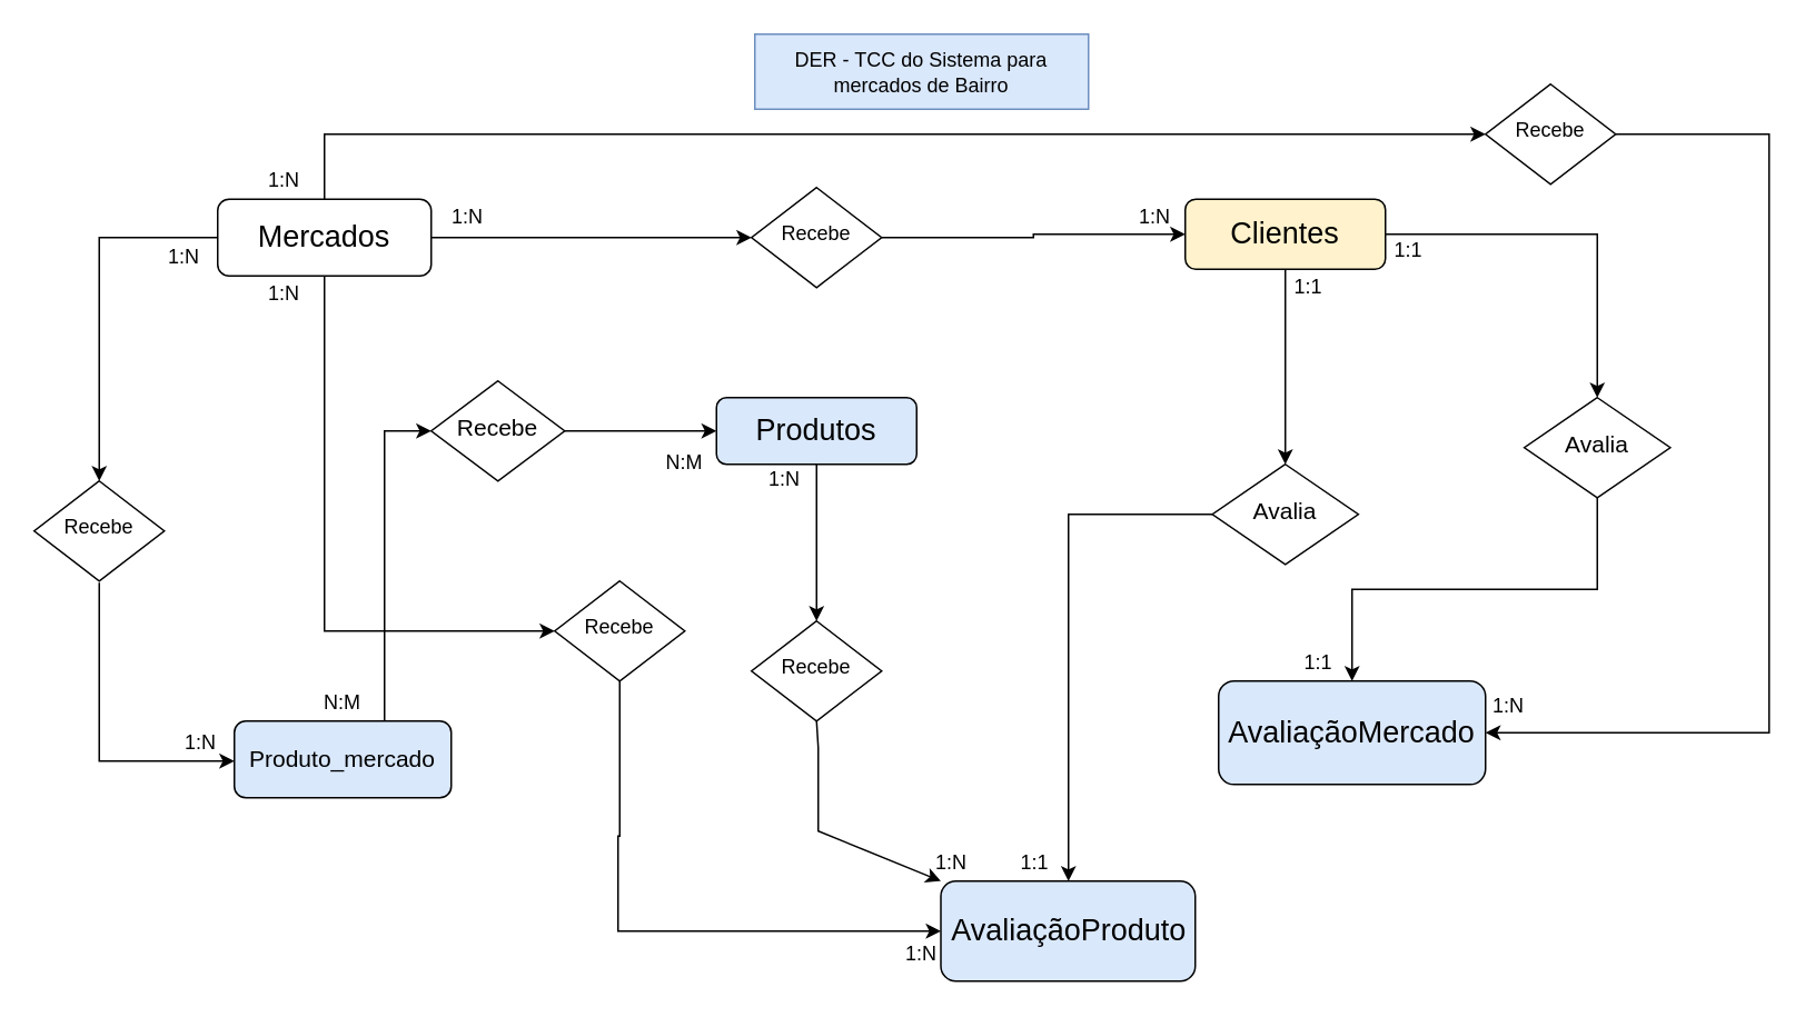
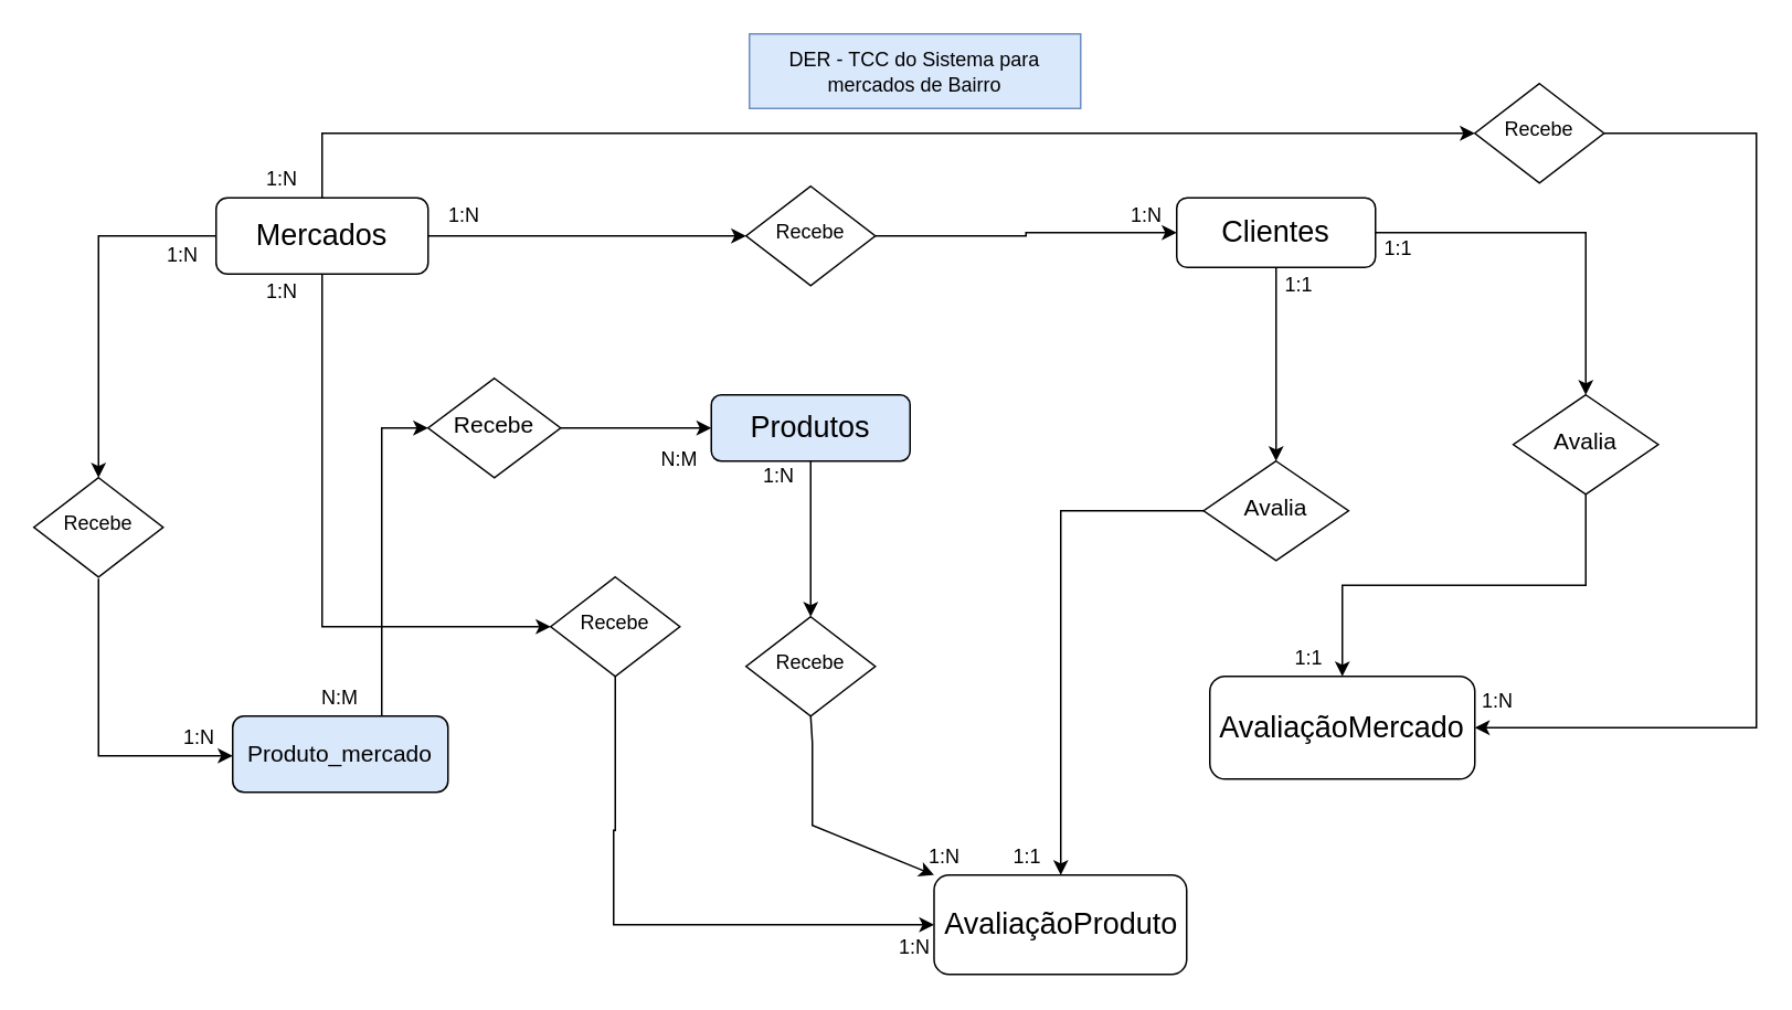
  <mxCell id="0" />
  <mxCell id="1" parent="0" />
  <mxCell id="2" style="edgeStyle=orthogonalEdgeStyle;rounded=0;orthogonalLoop=1;jettySize=auto;html=1;entryX=0.5;entryY=0;entryDx=0;entryDy=0;" parent="1" source="6" target="31" edge="1"><mxGeometry relative="1" as="geometry" /></mxCell>
  <mxCell id="3" style="edgeStyle=orthogonalEdgeStyle;rounded=0;orthogonalLoop=1;jettySize=auto;html=1;" parent="1" source="6" target="26" edge="1"><mxGeometry relative="1" as="geometry"><mxPoint x="280" y="378" as="targetPoint" /><Array as="points"><mxPoint x="194" y="378" /></Array></mxGeometry></mxCell>
  <mxCell id="4" style="edgeStyle=orthogonalEdgeStyle;rounded=0;orthogonalLoop=1;jettySize=auto;html=1;entryX=0;entryY=0.5;entryDx=0;entryDy=0;" parent="1" source="6" target="23" edge="1"><mxGeometry relative="1" as="geometry" /></mxCell>
  <mxCell id="5" style="edgeStyle=orthogonalEdgeStyle;rounded=0;orthogonalLoop=1;jettySize=auto;html=1;exitX=0.5;exitY=0;exitDx=0;exitDy=0;entryX=0;entryY=0.5;entryDx=0;entryDy=0;" edge="1" parent="1" source="6" target="47"><mxGeometry relative="1" as="geometry"><mxPoint x="690" y="48" as="targetPoint" /></mxGeometry></mxCell>
  <mxCell id="6" value="&lt;font style=&quot;font-size: 18px;&quot;&gt;Mercados&lt;/font&gt;" style="rounded=1;whiteSpace=wrap;html=1;fontSize=12;glass=0;strokeWidth=1;shadow=0;" parent="1" vertex="1"><mxGeometry x="130" y="119" width="128" height="46" as="geometry" /></mxCell>
  <mxCell id="7" style="edgeStyle=orthogonalEdgeStyle;rounded=0;orthogonalLoop=1;jettySize=auto;html=1;" parent="1" source="8" target="9" edge="1"><mxGeometry relative="1" as="geometry"><Array as="points"><mxPoint x="640" y="308" /></Array></mxGeometry></mxCell>
  <mxCell id="8" value="&lt;font style=&quot;font-size: 14px;&quot;&gt;Avalia&lt;/font&gt;" style="rhombus;whiteSpace=wrap;html=1;shadow=0;fontFamily=Helvetica;fontSize=12;align=center;strokeWidth=1;spacing=6;spacingTop=-4;" parent="1" vertex="1"><mxGeometry x="726.25" y="278" width="87.5" height="60" as="geometry" /></mxCell>
- <mxCell id="9" value="&lt;font style=&quot;font-size: 18px;&quot;&gt;AvaliaçãoProduto&lt;/font&gt;" style="rounded=1;whiteSpace=wrap;html=1;fontSize=12;glass=0;strokeWidth=1;shadow=0;fillColor=#dae8fc;" parent="1" vertex="1"><mxGeometry x="563.5" y="528" width="152.5" height="60" as="geometry" /></mxCell>
+ <mxCell id="9" value="&lt;font style=&quot;font-size: 18px;&quot;&gt;AvaliaçãoProduto&lt;/font&gt;" style="rounded=1;whiteSpace=wrap;html=1;fontSize=12;glass=0;strokeWidth=1;shadow=0;" parent="1" vertex="1"><mxGeometry x="563.5" y="528" width="152.5" height="60" as="geometry" /></mxCell>
  <mxCell id="10" style="edgeStyle=orthogonalEdgeStyle;rounded=0;orthogonalLoop=1;jettySize=auto;html=1;entryX=0;entryY=0.5;entryDx=0;entryDy=0;" parent="1" source="11" target="15" edge="1"><mxGeometry relative="1" as="geometry" /></mxCell>
  <mxCell id="11" value="&lt;font style=&quot;font-size: 14px;&quot;&gt;Recebe&lt;/font&gt;" style="rhombus;whiteSpace=wrap;html=1;shadow=0;fontFamily=Helvetica;fontSize=12;align=center;strokeWidth=1;spacing=6;spacingTop=-4;" parent="1" vertex="1"><mxGeometry x="258" y="228" width="80" height="60" as="geometry" /></mxCell>
  <mxCell id="12" style="edgeStyle=orthogonalEdgeStyle;rounded=0;orthogonalLoop=1;jettySize=auto;html=1;entryX=0;entryY=0.5;entryDx=0;entryDy=0;" parent="1" source="13" target="11" edge="1"><mxGeometry relative="1" as="geometry"><Array as="points"><mxPoint x="230" y="258" /></Array></mxGeometry></mxCell>
  <mxCell id="13" value="&lt;font style=&quot;font-size: 14px;&quot;&gt;Produto_mercado&lt;/font&gt;" style="rounded=1;whiteSpace=wrap;html=1;fontSize=12;glass=0;strokeWidth=1;shadow=0;fillColor=#dae8fc;" parent="1" vertex="1"><mxGeometry x="140" y="432" width="130" height="46" as="geometry" /></mxCell>
  <mxCell id="14" style="edgeStyle=orthogonalEdgeStyle;rounded=0;orthogonalLoop=1;jettySize=auto;html=1;exitX=0.5;exitY=1;exitDx=0;exitDy=0;entryX=0.5;entryY=0;entryDx=0;entryDy=0;" edge="1" parent="1" source="15" target="24"><mxGeometry relative="1" as="geometry" /></mxCell>
  <mxCell id="15" value="&lt;font style=&quot;font-size: 18px;&quot;&gt;Produtos&lt;/font&gt;" style="rounded=1;whiteSpace=wrap;html=1;fontSize=12;glass=0;strokeWidth=1;shadow=0;fillColor=#dae8fc;" parent="1" vertex="1"><mxGeometry x="429" y="238" width="120" height="40" as="geometry" /></mxCell>
  <mxCell id="16" style="edgeStyle=orthogonalEdgeStyle;rounded=0;orthogonalLoop=1;jettySize=auto;html=1;entryX=0.5;entryY=0;entryDx=0;entryDy=0;" parent="1" source="17" target="8" edge="1"><mxGeometry relative="1" as="geometry" /></mxCell>
- <mxCell id="17" value="&lt;font style=&quot;font-size: 18px;&quot;&gt;Clientes&lt;/font&gt;" style="rounded=1;whiteSpace=wrap;html=1;fillColor=#fff2cc;" parent="1" vertex="1"><mxGeometry x="710" y="119" width="120" height="42" as="geometry" /></mxCell>
+ <mxCell id="17" value="&lt;font style=&quot;font-size: 18px;&quot;&gt;Clientes&lt;/font&gt;" style="rounded=1;whiteSpace=wrap;html=1;" parent="1" vertex="1"><mxGeometry x="710" y="119" width="120" height="42" as="geometry" /></mxCell>
  <mxCell id="18" value="DER - TCC do Sistema para mercados de Bairro" style="text;html=1;align=center;verticalAlign=middle;whiteSpace=wrap;rounded=0;fillColor=#dae8fc;strokeColor=#6c8ebf;" parent="1" vertex="1"><mxGeometry x="452" y="20" width="200" height="45" as="geometry" /></mxCell>
  <mxCell id="19" value="1:N" style="text;html=1;align=center;verticalAlign=middle;whiteSpace=wrap;rounded=0;" parent="1" vertex="1"><mxGeometry x="250" y="119" width="60" height="22" as="geometry" /></mxCell>
  <mxCell id="20" value="1:N" style="text;html=1;align=center;verticalAlign=middle;whiteSpace=wrap;rounded=0;" parent="1" vertex="1"><mxGeometry x="668" y="119" width="48" height="22" as="geometry" /></mxCell>
  <mxCell id="21" value="N:M" style="text;html=1;align=center;verticalAlign=middle;whiteSpace=wrap;rounded=0;" parent="1" vertex="1"><mxGeometry x="175" y="410" width="60" height="22" as="geometry" /></mxCell>
  <mxCell id="22" style="edgeStyle=orthogonalEdgeStyle;rounded=0;orthogonalLoop=1;jettySize=auto;html=1;" parent="1" source="23" target="17" edge="1"><mxGeometry relative="1" as="geometry" /></mxCell>
  <mxCell id="23" value="Recebe" style="rhombus;whiteSpace=wrap;html=1;shadow=0;fontFamily=Helvetica;fontSize=12;align=center;strokeWidth=1;spacing=6;spacingTop=-4;" parent="1" vertex="1"><mxGeometry x="450" y="112" width="78" height="60" as="geometry" /></mxCell>
  <mxCell id="24" value="Recebe" style="rhombus;whiteSpace=wrap;html=1;shadow=0;fontFamily=Helvetica;fontSize=12;align=center;strokeWidth=1;spacing=6;spacingTop=-4;" parent="1" vertex="1"><mxGeometry x="450" y="372" width="78" height="60" as="geometry" /></mxCell>
  <mxCell id="25" style="edgeStyle=orthogonalEdgeStyle;rounded=0;orthogonalLoop=1;jettySize=auto;html=1;entryX=0;entryY=0.5;entryDx=0;entryDy=0;exitX=0.5;exitY=1;exitDx=0;exitDy=0;" parent="1" source="26" target="9" edge="1"><mxGeometry relative="1" as="geometry"><mxPoint x="630" y="498" as="targetPoint" /><mxPoint x="380" y="428" as="sourcePoint" /><Array as="points"><mxPoint x="370" y="501" /></Array></mxGeometry></mxCell>
  <mxCell id="26" value="Recebe" style="rhombus;whiteSpace=wrap;html=1;shadow=0;fontFamily=Helvetica;fontSize=12;align=center;strokeWidth=1;spacing=6;spacingTop=-4;" parent="1" vertex="1"><mxGeometry x="332" y="348" width="78" height="60" as="geometry" /></mxCell>
  <mxCell id="27" value="N:M" style="text;html=1;align=center;verticalAlign=middle;whiteSpace=wrap;rounded=0;" parent="1" vertex="1"><mxGeometry x="380" y="266" width="60" height="22" as="geometry" /></mxCell>
  <mxCell id="28" value="1:N" style="text;html=1;align=center;verticalAlign=middle;whiteSpace=wrap;rounded=0;" parent="1" vertex="1"><mxGeometry x="140" y="165" width="60" height="22" as="geometry" /></mxCell>
  <mxCell id="29" value="1:N" style="text;html=1;align=center;verticalAlign=middle;whiteSpace=wrap;rounded=0;" parent="1" vertex="1"><mxGeometry x="540" y="506" width="60" height="22" as="geometry" /></mxCell>
  <mxCell id="30" style="edgeStyle=orthogonalEdgeStyle;rounded=0;orthogonalLoop=1;jettySize=auto;html=1;entryX=0;entryY=0.5;entryDx=0;entryDy=0;" parent="1" edge="1"><mxGeometry relative="1" as="geometry"><mxPoint x="59" y="349" as="sourcePoint" /><mxPoint x="140" y="456" as="targetPoint" /><Array as="points"><mxPoint x="59" y="456" /></Array></mxGeometry></mxCell>
  <mxCell id="31" value="Recebe" style="rhombus;whiteSpace=wrap;html=1;shadow=0;fontFamily=Helvetica;fontSize=12;align=center;strokeWidth=1;spacing=6;spacingTop=-4;" parent="1" vertex="1"><mxGeometry x="20" y="288" width="78" height="60" as="geometry" /></mxCell>
  <mxCell id="32" value="1:1" style="text;html=1;align=center;verticalAlign=middle;whiteSpace=wrap;rounded=0;" parent="1" vertex="1"><mxGeometry x="590" y="506" width="60" height="22" as="geometry" /></mxCell>
  <mxCell id="33" value="1:N" style="text;html=1;align=center;verticalAlign=middle;whiteSpace=wrap;rounded=0;" parent="1" vertex="1"><mxGeometry x="522" y="561" width="60" height="22" as="geometry" /></mxCell>
  <mxCell id="34" value="1:1" style="text;html=1;align=center;verticalAlign=middle;whiteSpace=wrap;rounded=0;" parent="1" vertex="1"><mxGeometry x="753.75" y="161" width="60" height="22" as="geometry" /></mxCell>
  <mxCell id="35" value="" style="endArrow=classic;html=1;rounded=0;exitX=0.5;exitY=1;exitDx=0;exitDy=0;entryX=0;entryY=0;entryDx=0;entryDy=0;" parent="1" source="24" target="9" edge="1"><mxGeometry width="50" height="50" relative="1" as="geometry"><mxPoint x="630" y="485" as="sourcePoint" /><mxPoint x="680" y="435" as="targetPoint" /><Array as="points"><mxPoint x="490" y="448" /><mxPoint x="490" y="498" /></Array></mxGeometry></mxCell>
  <mxCell id="36" value="1:N" style="text;html=1;align=center;verticalAlign=middle;whiteSpace=wrap;rounded=0;" parent="1" vertex="1"><mxGeometry x="80" y="143" width="60" height="22" as="geometry" /></mxCell>
  <mxCell id="37" value="1:N" style="text;html=1;align=center;verticalAlign=middle;whiteSpace=wrap;rounded=0;" parent="1" vertex="1"><mxGeometry x="90" y="434" width="60" height="22" as="geometry" /></mxCell>
- <mxCell id="38" value="&lt;font style=&quot;font-size: 18px;&quot;&gt;AvaliaçãoMercado&lt;/font&gt;" style="rounded=1;whiteSpace=wrap;html=1;fontSize=12;glass=0;strokeWidth=1;shadow=0;fillColor=#dae8fc;" vertex="1" parent="1"><mxGeometry x="730" y="408" width="160" height="62" as="geometry" /></mxCell>
+ <mxCell id="38" value="&lt;font style=&quot;font-size: 18px;&quot;&gt;AvaliaçãoMercado&lt;/font&gt;" style="rounded=1;whiteSpace=wrap;html=1;fontSize=12;glass=0;strokeWidth=1;shadow=0;" vertex="1" parent="1"><mxGeometry x="730" y="408" width="160" height="62" as="geometry" /></mxCell>
  <mxCell id="39" style="edgeStyle=orthogonalEdgeStyle;rounded=0;orthogonalLoop=1;jettySize=auto;html=1;exitX=1;exitY=0.5;exitDx=0;exitDy=0;entryX=0.5;entryY=0;entryDx=0;entryDy=0;" edge="1" parent="1" source="17" target="40"><mxGeometry relative="1" as="geometry"><mxPoint x="950" y="161" as="sourcePoint" /><mxPoint x="969" y="301" as="targetPoint" /></mxGeometry></mxCell>
  <mxCell id="40" value="&lt;font style=&quot;font-size: 14px;&quot;&gt;Avalia&lt;/font&gt;" style="rhombus;whiteSpace=wrap;html=1;shadow=0;fontFamily=Helvetica;fontSize=12;align=center;strokeWidth=1;spacing=6;spacingTop=-4;" vertex="1" parent="1"><mxGeometry x="913.25" y="238" width="87.5" height="60" as="geometry" /></mxCell>
  <mxCell id="41" style="edgeStyle=orthogonalEdgeStyle;rounded=0;orthogonalLoop=1;jettySize=auto;html=1;entryX=0.5;entryY=0;entryDx=0;entryDy=0;exitX=0.5;exitY=1;exitDx=0;exitDy=0;" edge="1" parent="1" source="40" target="38"><mxGeometry relative="1" as="geometry"><mxPoint x="940" y="358" as="sourcePoint" /><mxPoint x="967" y="492" as="targetPoint" /></mxGeometry></mxCell>
  <mxCell id="42" value="1:N" style="text;html=1;align=center;verticalAlign=middle;whiteSpace=wrap;rounded=0;" vertex="1" parent="1"><mxGeometry x="140" y="97" width="60" height="22" as="geometry" /></mxCell>
  <mxCell id="43" value="1:1" style="text;html=1;align=center;verticalAlign=middle;whiteSpace=wrap;rounded=0;" vertex="1" parent="1"><mxGeometry x="760" y="386" width="60" height="22" as="geometry" /></mxCell>
  <mxCell id="44" value="1:1" style="text;html=1;align=center;verticalAlign=middle;whiteSpace=wrap;rounded=0;" vertex="1" parent="1"><mxGeometry x="813.75" y="139" width="60" height="22" as="geometry" /></mxCell>
  <mxCell id="45" value="1:N" style="text;html=1;align=center;verticalAlign=middle;whiteSpace=wrap;rounded=0;" vertex="1" parent="1"><mxGeometry x="440" y="276" width="60" height="22" as="geometry" /></mxCell>
  <mxCell id="46" style="edgeStyle=orthogonalEdgeStyle;rounded=0;orthogonalLoop=1;jettySize=auto;html=1;entryX=1;entryY=0.5;entryDx=0;entryDy=0;" edge="1" parent="1" source="47" target="38"><mxGeometry relative="1" as="geometry"><mxPoint x="1050" y="458" as="targetPoint" /><Array as="points"><mxPoint x="1060" y="80" /><mxPoint x="1060" y="439" /></Array></mxGeometry></mxCell>
  <mxCell id="47" value="Recebe" style="rhombus;whiteSpace=wrap;html=1;shadow=0;fontFamily=Helvetica;fontSize=12;align=center;strokeWidth=1;spacing=6;spacingTop=-4;" vertex="1" parent="1"><mxGeometry x="890" y="50" width="78" height="60" as="geometry" /></mxCell>
  <mxCell id="48" value="1:N" style="text;html=1;align=center;verticalAlign=middle;whiteSpace=wrap;rounded=0;" vertex="1" parent="1"><mxGeometry x="873.75" y="412" width="60" height="22" as="geometry" /></mxCell>
